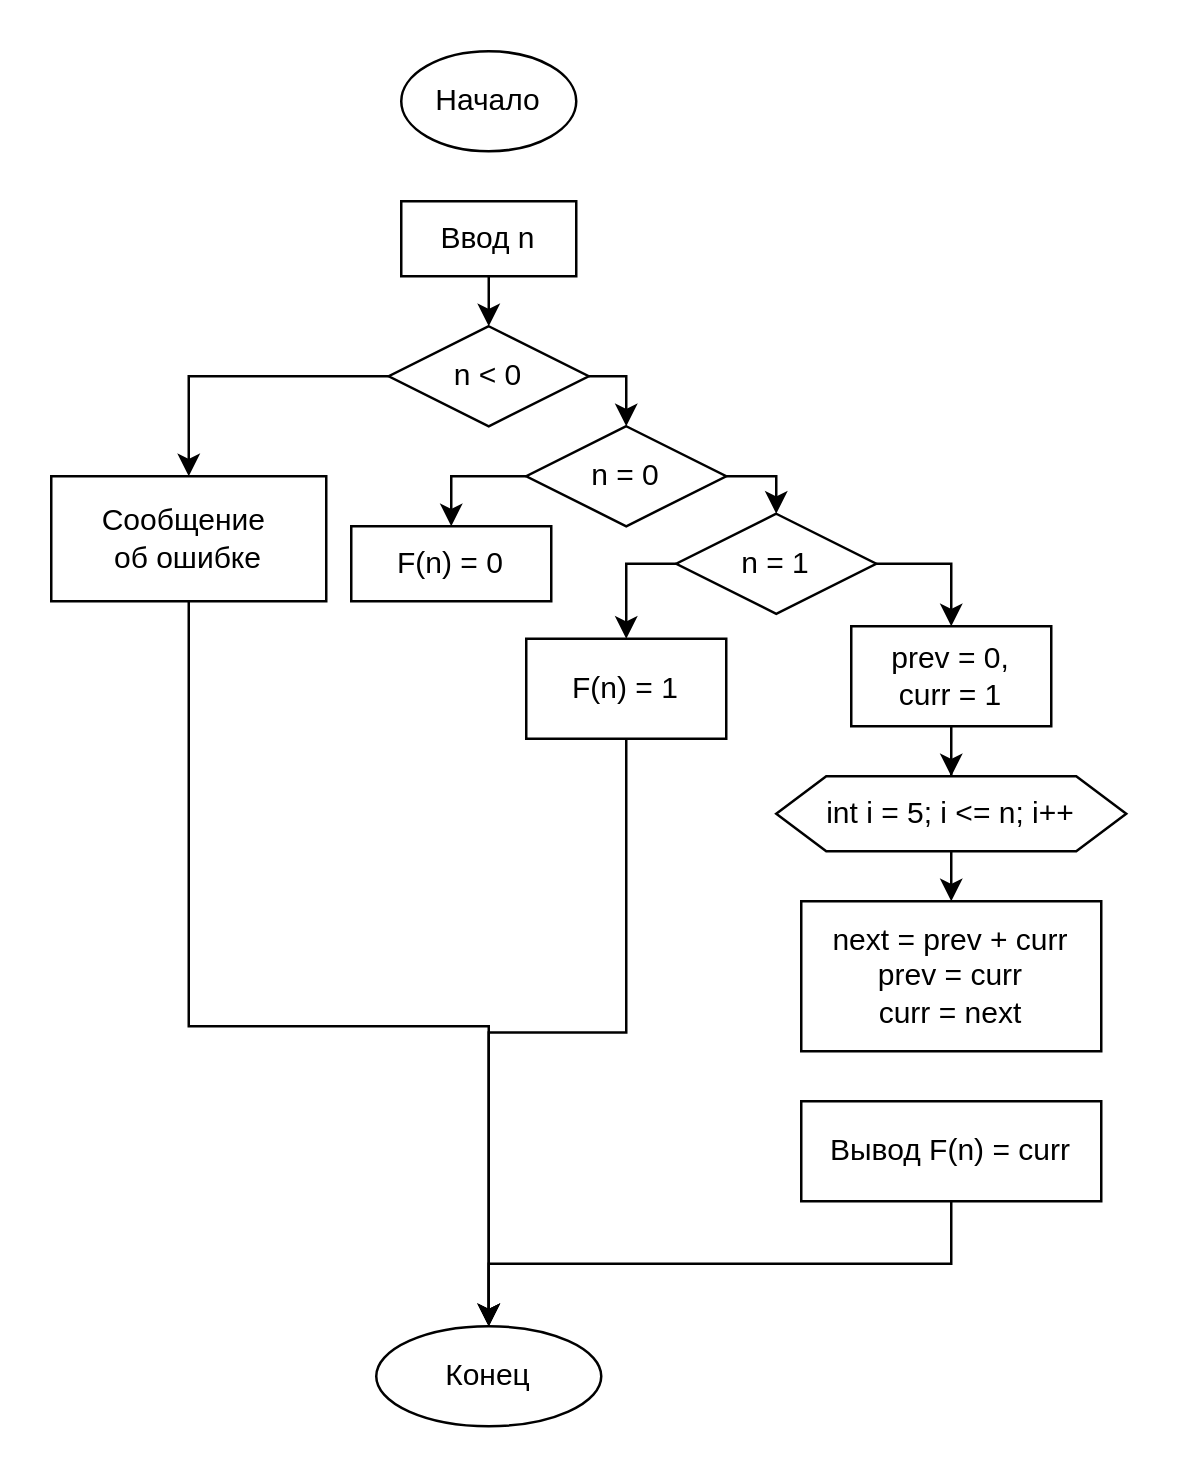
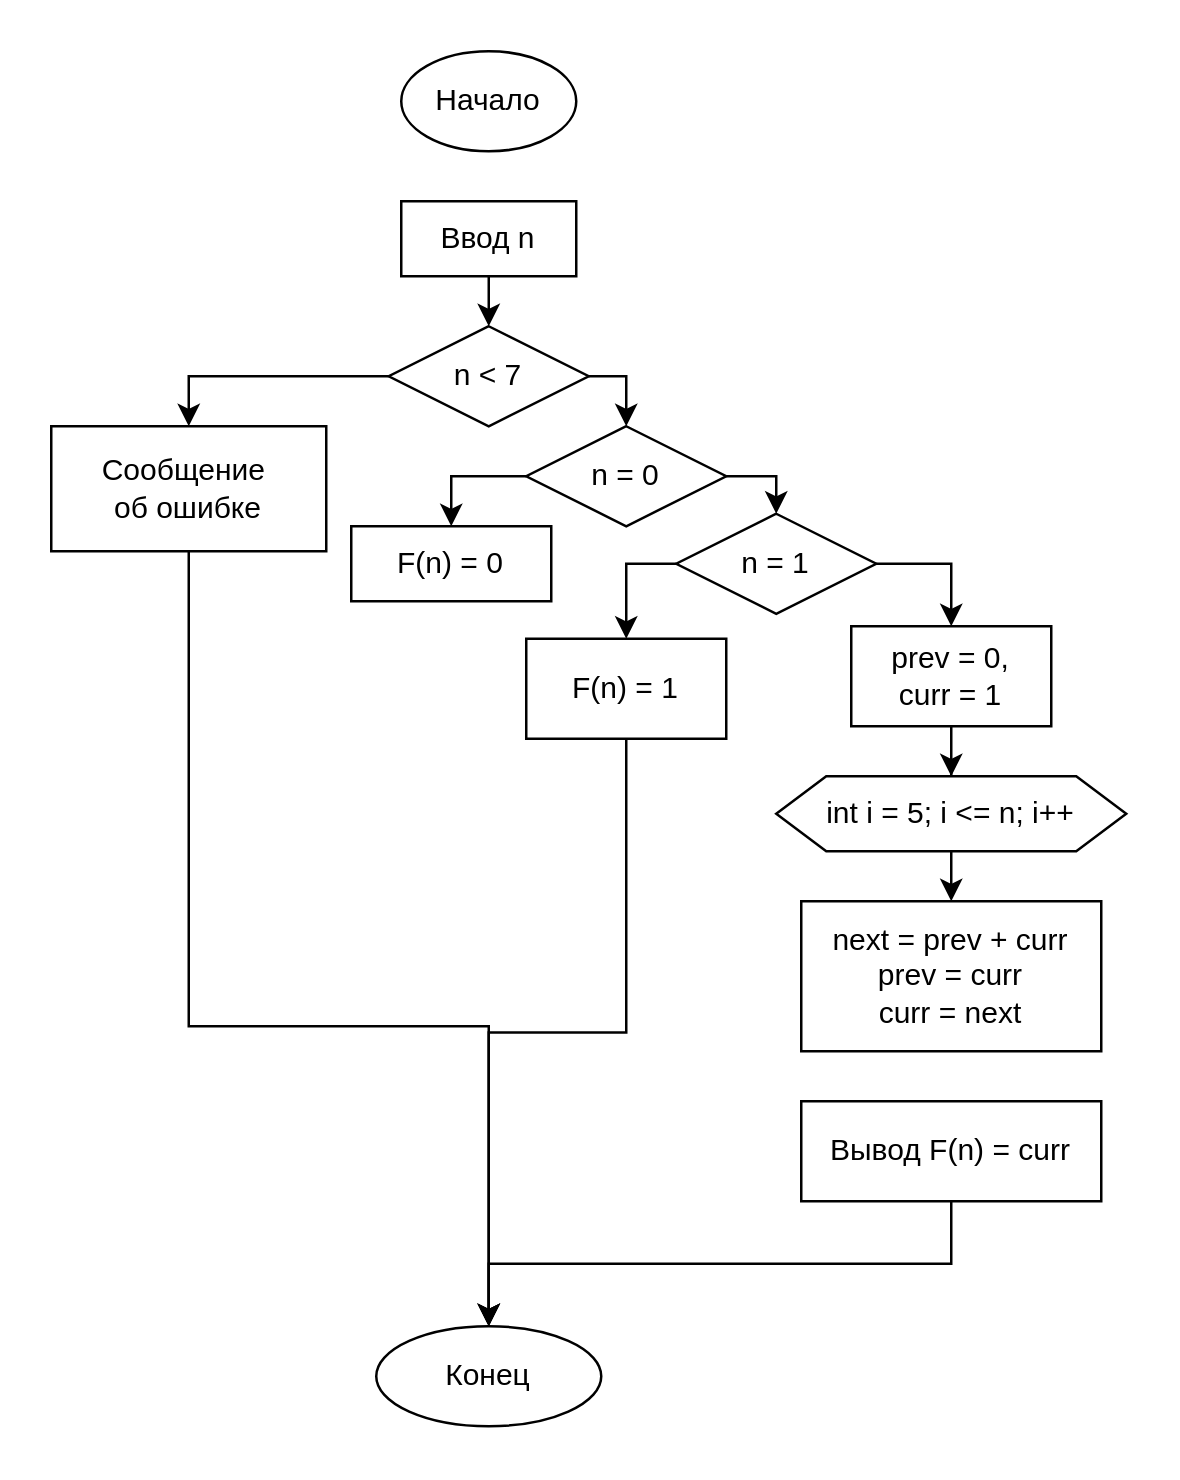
  <mxCell id="0" />
  <mxCell id="1" parent="0" />
  <mxCell id="2" value="Начало" style="ellipse;whiteSpace=wrap;html=1;" vertex="1" parent="1"><mxGeometry x="160" y="20" width="70" height="40" as="geometry" /></mxCell>
  <mxCell id="3" style="edgeStyle=orthogonalEdgeStyle;rounded=0;orthogonalLoop=1;jettySize=auto;html=1;exitX=0.5;exitY=1;exitDx=0;exitDy=0;entryX=0.5;entryY=0;entryDx=0;entryDy=0;" edge="1" parent="1" source="4" target="7"><mxGeometry relative="1" as="geometry" /></mxCell>
  <mxCell id="4" value="Ввод n" style="rounded=0;whiteSpace=wrap;html=1;" vertex="1" parent="1"><mxGeometry x="160" y="80" width="70" height="30" as="geometry" /></mxCell>
  <mxCell id="5" style="edgeStyle=orthogonalEdgeStyle;rounded=0;orthogonalLoop=1;jettySize=auto;html=1;exitX=0;exitY=0.5;exitDx=0;exitDy=0;entryX=0.5;entryY=0;entryDx=0;entryDy=0;" edge="1" parent="1" source="7" target="9"><mxGeometry relative="1" as="geometry" /></mxCell>
  <mxCell id="6" style="edgeStyle=orthogonalEdgeStyle;rounded=0;orthogonalLoop=1;jettySize=auto;html=1;exitX=1;exitY=0.5;exitDx=0;exitDy=0;entryX=0.5;entryY=0;entryDx=0;entryDy=0;" edge="1" parent="1" source="7" target="12"><mxGeometry relative="1" as="geometry" /></mxCell>
- <mxCell id="7" value="n &amp;lt; 0" style="rhombus;whiteSpace=wrap;html=1;" vertex="1" parent="1"><mxGeometry x="155" y="130" width="80" height="40" as="geometry" /></mxCell>
+ <mxCell id="7" value="n &amp;lt; 7" style="rhombus;whiteSpace=wrap;html=1;" vertex="1" parent="1"><mxGeometry x="155" y="130" width="80" height="40" as="geometry" /></mxCell>
  <mxCell id="8" style="edgeStyle=orthogonalEdgeStyle;rounded=0;orthogonalLoop=1;jettySize=auto;html=1;exitX=0.5;exitY=1;exitDx=0;exitDy=0;entryX=0.5;entryY=0;entryDx=0;entryDy=0;" edge="1" parent="1" source="9" target="26"><mxGeometry relative="1" as="geometry"><mxPoint x="75" y="510" as="targetPoint" /><Array as="points"><mxPoint x="75" y="410" /><mxPoint x="195" y="410" /></Array></mxGeometry></mxCell>
- <mxCell id="9" value="Сообщение&amp;nbsp;&lt;div&gt;об ошибке&lt;/div&gt;" style="rounded=0;whiteSpace=wrap;html=1;" vertex="1" parent="1"><mxGeometry x="20" y="190" width="110" height="50" as="geometry" /></mxCell>
+ <mxCell id="9" value="Сообщение&amp;nbsp;&lt;div&gt;об ошибке&lt;/div&gt;" style="rounded=0;whiteSpace=wrap;html=1;" vertex="1" parent="1"><mxGeometry x="20" y="170" width="110" height="50" as="geometry" /></mxCell>
  <mxCell id="10" style="edgeStyle=orthogonalEdgeStyle;rounded=0;orthogonalLoop=1;jettySize=auto;html=1;exitX=1;exitY=0.5;exitDx=0;exitDy=0;entryX=0.5;entryY=0;entryDx=0;entryDy=0;" edge="1" parent="1" source="12" target="16"><mxGeometry relative="1" as="geometry" /></mxCell>
  <mxCell id="11" style="edgeStyle=orthogonalEdgeStyle;rounded=0;orthogonalLoop=1;jettySize=auto;html=1;exitX=0;exitY=0.5;exitDx=0;exitDy=0;entryX=0.5;entryY=0;entryDx=0;entryDy=0;" edge="1" parent="1" source="12" target="13"><mxGeometry relative="1" as="geometry" /></mxCell>
  <mxCell id="12" value="n = 0" style="rhombus;whiteSpace=wrap;html=1;" vertex="1" parent="1"><mxGeometry x="210" y="170" width="80" height="40" as="geometry" /></mxCell>
  <mxCell id="13" value="F(n) = 0" style="rounded=0;whiteSpace=wrap;html=1;" vertex="1" parent="1"><mxGeometry x="140" y="210" width="80" height="30" as="geometry" /></mxCell>
  <mxCell id="14" style="edgeStyle=orthogonalEdgeStyle;rounded=0;orthogonalLoop=1;jettySize=auto;html=1;exitX=1;exitY=0.5;exitDx=0;exitDy=0;entryX=0.5;entryY=0;entryDx=0;entryDy=0;" edge="1" parent="1" source="16" target="20"><mxGeometry relative="1" as="geometry" /></mxCell>
  <mxCell id="15" style="edgeStyle=orthogonalEdgeStyle;rounded=0;orthogonalLoop=1;jettySize=auto;html=1;exitX=0;exitY=0.5;exitDx=0;exitDy=0;entryX=0.5;entryY=0;entryDx=0;entryDy=0;" edge="1" parent="1" source="16" target="18"><mxGeometry relative="1" as="geometry" /></mxCell>
  <mxCell id="16" value="n = 1" style="rhombus;whiteSpace=wrap;html=1;" vertex="1" parent="1"><mxGeometry x="270" y="205" width="80" height="40" as="geometry" /></mxCell>
  <mxCell id="17" style="edgeStyle=orthogonalEdgeStyle;rounded=0;orthogonalLoop=1;jettySize=auto;html=1;exitX=0.5;exitY=1;exitDx=0;exitDy=0;" edge="1" parent="1" source="18" target="26"><mxGeometry relative="1" as="geometry"><mxPoint x="250" y="510" as="targetPoint" /></mxGeometry></mxCell>
  <mxCell id="18" value="F(n) = 1" style="rounded=0;whiteSpace=wrap;html=1;" vertex="1" parent="1"><mxGeometry x="210" y="255" width="80" height="40" as="geometry" /></mxCell>
  <mxCell id="19" style="edgeStyle=orthogonalEdgeStyle;rounded=0;orthogonalLoop=1;jettySize=auto;html=1;exitX=0.5;exitY=1;exitDx=0;exitDy=0;" edge="1" parent="1" source="20" target="22"><mxGeometry relative="1" as="geometry" /></mxCell>
  <mxCell id="20" value="prev = 0,&lt;div&gt;curr = 1&lt;/div&gt;" style="rounded=0;whiteSpace=wrap;html=1;" vertex="1" parent="1"><mxGeometry x="340" y="250" width="80" height="40" as="geometry" /></mxCell>
  <mxCell id="21" style="edgeStyle=orthogonalEdgeStyle;rounded=0;orthogonalLoop=1;jettySize=auto;html=1;exitX=0.5;exitY=1;exitDx=0;exitDy=0;entryX=0.5;entryY=0;entryDx=0;entryDy=0;" edge="1" parent="1" source="22" target="23"><mxGeometry relative="1" as="geometry" /></mxCell>
  <mxCell id="22" value="int i = 5; i &amp;lt;= n; i++" style="shape=hexagon;perimeter=hexagonPerimeter2;whiteSpace=wrap;html=1;fixedSize=1;" vertex="1" parent="1"><mxGeometry x="310" y="310" width="140" height="30" as="geometry" /></mxCell>
  <mxCell id="23" value="next = prev + curr&lt;div&gt;prev = curr&lt;/div&gt;&lt;div&gt;curr = next&lt;/div&gt;" style="rounded=0;whiteSpace=wrap;html=1;" vertex="1" parent="1"><mxGeometry x="320" y="360" width="120" height="60" as="geometry" /></mxCell>
  <mxCell id="24" style="edgeStyle=orthogonalEdgeStyle;rounded=0;orthogonalLoop=1;jettySize=auto;html=1;exitX=0.5;exitY=1;exitDx=0;exitDy=0;entryX=0.5;entryY=0;entryDx=0;entryDy=0;" edge="1" parent="1" source="25" target="26"><mxGeometry relative="1" as="geometry" /></mxCell>
  <mxCell id="25" value="Вывод F(n) = curr" style="rounded=0;whiteSpace=wrap;html=1;" vertex="1" parent="1"><mxGeometry x="320" y="440" width="120" height="40" as="geometry" /></mxCell>
  <mxCell id="26" value="Конец" style="ellipse;whiteSpace=wrap;html=1;" vertex="1" parent="1"><mxGeometry x="150" y="530" width="90" height="40" as="geometry" /></mxCell>
